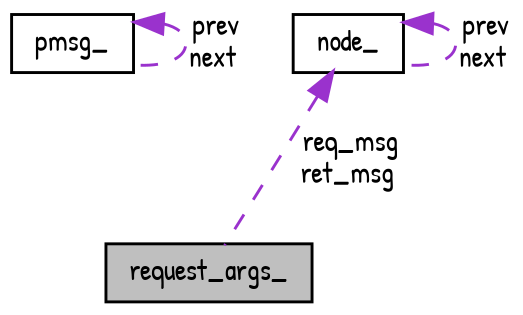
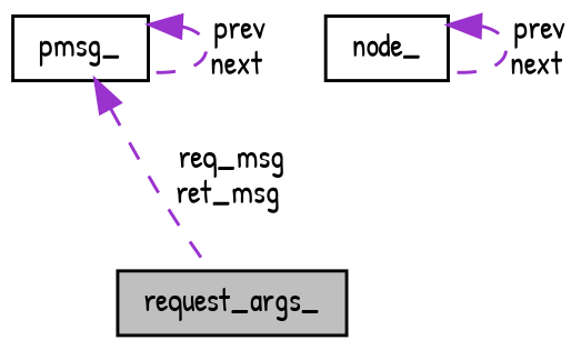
  digraph {
    fontname="Patrick Hand"
    node [color=black fillcolor=white fontname="Patrick Hand" fontsize=10 shape=record style=filled]
    edge [color=darkorchid3 dir=back fontname="Patrick Hand" fontsize=10 labelfontname=Helvetica labelfontsize=10 style=dashed]
    n1 [fillcolor=grey75 fontcolor=black height=0.2 label=request_args_ width=0.4]
    n2 [height=0.2 label=pmsg_ width=0.4]
    n3 [height=0.2 label=node_ width=0.4]
-   n3 -> n1 [label=" req_msg\nret_msg"]
+   n2 -> n1 [label=" req_msg\nret_msg"]
    n2 -> n2 [label=" prev\nnext"]
    n3 -> n3 [label=" prev\nnext"]
  }
